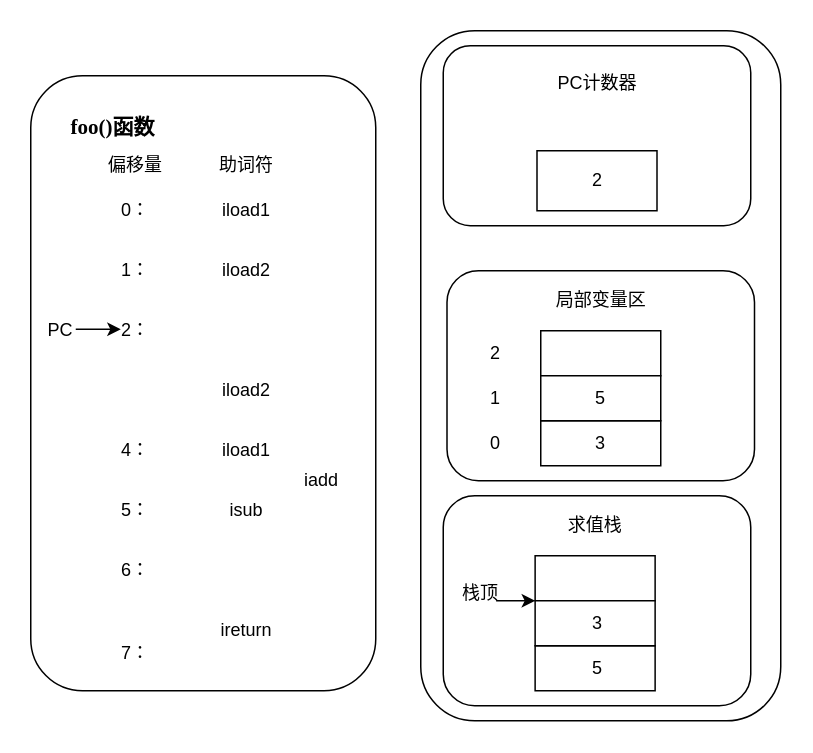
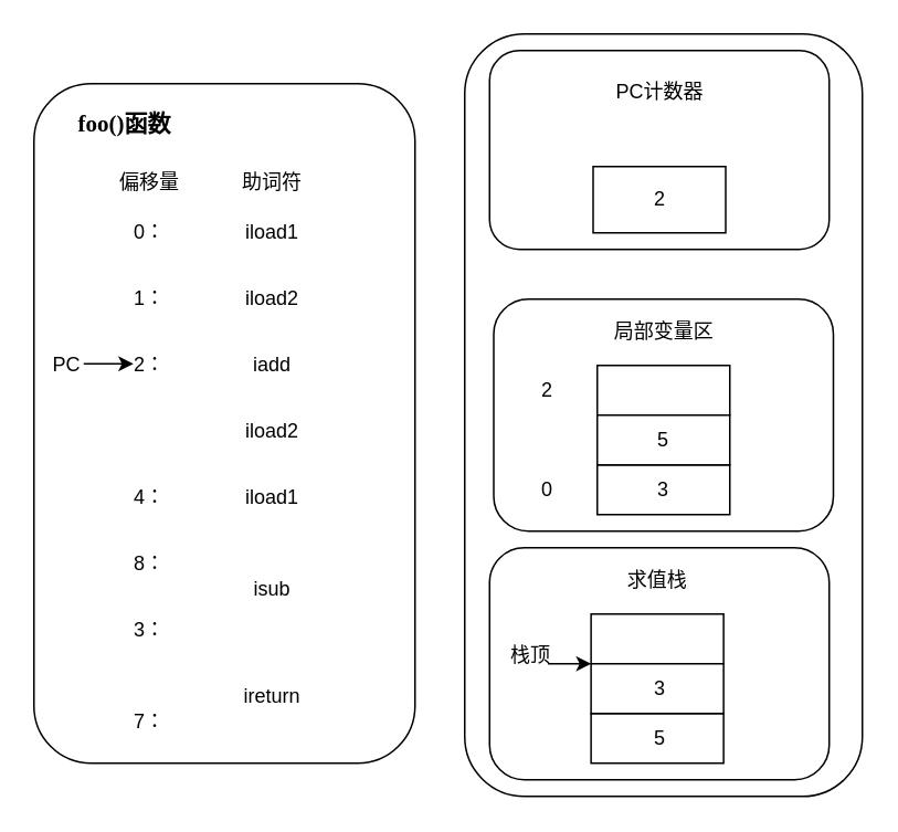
  <mxCell id="0" />
  <mxCell id="1" parent="0" />
  <mxCell id="2" value="" style="rounded=1;whiteSpace=wrap;html=1;direction=south;" parent="1" vertex="1"><mxGeometry x="280" y="20" width="240" height="460" as="geometry" /></mxCell>
  <mxCell id="3" value="" style="rounded=1;whiteSpace=wrap;html=1;" parent="1" vertex="1"><mxGeometry x="295" y="30" width="205" height="120" as="geometry" /></mxCell>
  <mxCell id="4" style="edgeStyle=orthogonalEdgeStyle;rounded=0;orthogonalLoop=1;jettySize=auto;html=1;exitX=1;exitY=0.5;exitDx=0;exitDy=0;" parent="1" source="2" target="2" edge="1"><mxGeometry relative="1" as="geometry" /></mxCell>
  <mxCell id="5" value="PC计数器&lt;br&gt;" style="text;html=1;strokeColor=none;fillColor=none;align=center;verticalAlign=middle;whiteSpace=wrap;rounded=0;" parent="1" vertex="1"><mxGeometry x="362.5" y="40" width="70" height="30" as="geometry" /></mxCell>
  <mxCell id="6" value="" style="rounded=0;whiteSpace=wrap;html=1;" parent="1" vertex="1"><mxGeometry x="357.5" y="100" width="80" height="40" as="geometry" /></mxCell>
  <mxCell id="7" value="" style="rounded=1;whiteSpace=wrap;html=1;" parent="1" vertex="1"><mxGeometry x="295" y="330" width="205" height="140" as="geometry" /></mxCell>
  <mxCell id="8" value="2" style="text;html=1;strokeColor=none;fillColor=none;align=center;verticalAlign=middle;whiteSpace=wrap;rounded=0;" parent="1" vertex="1"><mxGeometry x="367.5" y="110" width="60" height="20" as="geometry" /></mxCell>
  <mxCell id="9" value="" style="rounded=1;whiteSpace=wrap;html=1;" parent="1" vertex="1"><mxGeometry x="297.5" y="180" width="205" height="140" as="geometry" /></mxCell>
  <mxCell id="10" value="" style="rounded=0;whiteSpace=wrap;html=1;" parent="1" vertex="1"><mxGeometry x="360" y="280" width="80" height="30" as="geometry" /></mxCell>
  <mxCell id="11" value="" style="rounded=0;whiteSpace=wrap;html=1;" parent="1" vertex="1"><mxGeometry x="360" y="220" width="80" height="30" as="geometry" /></mxCell>
  <mxCell id="12" value="" style="rounded=0;whiteSpace=wrap;html=1;" parent="1" vertex="1"><mxGeometry x="360" y="250" width="80" height="30" as="geometry" /></mxCell>
  <mxCell id="13" value="局部变量区" style="text;html=1;strokeColor=none;fillColor=none;align=center;verticalAlign=middle;whiteSpace=wrap;rounded=0;" parent="1" vertex="1"><mxGeometry x="363.75" y="190" width="72.5" height="20" as="geometry" /></mxCell>
  <mxCell id="14" value="5" style="text;html=1;strokeColor=none;fillColor=none;align=center;verticalAlign=middle;whiteSpace=wrap;rounded=0;" parent="1" vertex="1"><mxGeometry x="380" y="255" width="40" height="20" as="geometry" /></mxCell>
  <mxCell id="15" value="" style="rounded=0;whiteSpace=wrap;html=1;" parent="1" vertex="1"><mxGeometry x="356.25" y="370" width="80" height="30" as="geometry" /></mxCell>
  <mxCell id="16" value="" style="rounded=0;whiteSpace=wrap;html=1;" parent="1" vertex="1"><mxGeometry x="356.25" y="430" width="80" height="30" as="geometry" /></mxCell>
  <mxCell id="17" value="" style="rounded=0;whiteSpace=wrap;html=1;" parent="1" vertex="1"><mxGeometry x="356.25" y="400" width="80" height="30" as="geometry" /></mxCell>
  <mxCell id="18" value="求值栈" style="text;html=1;strokeColor=none;fillColor=none;align=center;verticalAlign=middle;whiteSpace=wrap;rounded=0;" parent="1" vertex="1"><mxGeometry x="360" y="340" width="72.5" height="20" as="geometry" /></mxCell>
  <mxCell id="19" value="3" style="text;html=1;strokeColor=none;fillColor=none;align=center;verticalAlign=middle;whiteSpace=wrap;rounded=0;" parent="1" vertex="1"><mxGeometry x="380" y="285" width="40" height="20" as="geometry" /></mxCell>
  <mxCell id="20" value="5" style="text;html=1;strokeColor=none;fillColor=none;align=center;verticalAlign=middle;whiteSpace=wrap;rounded=0;" parent="1" vertex="1"><mxGeometry x="377.5" y="435" width="40" height="20" as="geometry" /></mxCell>
  <mxCell id="21" value="3" style="text;html=1;strokeColor=none;fillColor=none;align=center;verticalAlign=middle;whiteSpace=wrap;rounded=0;" parent="1" vertex="1"><mxGeometry x="377.5" y="405" width="40" height="20" as="geometry" /></mxCell>
- <mxCell id="22" value="1" style="text;html=1;strokeColor=none;fillColor=none;align=center;verticalAlign=middle;whiteSpace=wrap;rounded=0;" parent="1" vertex="1"><mxGeometry x="310" y="255" width="40" height="20" as="geometry" /></mxCell>
  <mxCell id="23" value="0" style="text;html=1;strokeColor=none;fillColor=none;align=center;verticalAlign=middle;whiteSpace=wrap;rounded=0;" parent="1" vertex="1"><mxGeometry x="310" y="285" width="40" height="20" as="geometry" /></mxCell>
  <mxCell id="24" value="2" style="text;html=1;strokeColor=none;fillColor=none;align=center;verticalAlign=middle;whiteSpace=wrap;rounded=0;" parent="1" vertex="1"><mxGeometry x="310" y="225" width="40" height="20" as="geometry" /></mxCell>
  <mxCell id="25" value="栈顶" style="text;html=1;strokeColor=none;fillColor=none;align=center;verticalAlign=middle;whiteSpace=wrap;rounded=0;" parent="1" vertex="1"><mxGeometry x="300" y="385" width="40" height="20" as="geometry" /></mxCell>
  <mxCell id="26" value="" style="endArrow=classic;html=1;" parent="1" edge="1"><mxGeometry width="50" height="50" relative="1" as="geometry"><mxPoint x="330.25" y="400" as="sourcePoint" /><mxPoint x="356.25" y="400" as="targetPoint" /></mxGeometry></mxCell>
  <mxCell id="27" value="" style="rounded=1;whiteSpace=wrap;html=1;direction=south;" parent="1" vertex="1"><mxGeometry x="20" y="50" width="230" height="410" as="geometry" /></mxCell>
- <mxCell id="28" value="&lt;b&gt;&lt;font face=&quot;Verdana&quot; style=&quot;font-size: 14px&quot;&gt;foo()函数&lt;/font&gt;&lt;/b&gt;" style="text;html=1;strokeColor=none;fillColor=none;align=center;verticalAlign=middle;whiteSpace=wrap;rounded=0;" parent="1" vertex="1"><mxGeometry x="30" y="70" width="90" height="30" as="geometry" /></mxCell>
+ <mxCell id="28" value="&lt;b&gt;&lt;font face=&quot;Verdana&quot; style=&quot;font-size: 14px&quot;&gt;foo()函数&lt;/font&gt;&lt;/b&gt;" style="text;html=1;strokeColor=none;fillColor=none;align=center;verticalAlign=middle;whiteSpace=wrap;rounded=0;" parent="1" vertex="1"><mxGeometry x="30" y="60" width="90" height="30" as="geometry" /></mxCell>
  <mxCell id="29" value="偏移量" style="text;html=1;strokeColor=none;fillColor=none;align=center;verticalAlign=middle;whiteSpace=wrap;rounded=0;" parent="1" vertex="1"><mxGeometry x="70" y="100" width="40" height="20" as="geometry" /></mxCell>
  <mxCell id="30" value="助词符" style="text;html=1;strokeColor=none;fillColor=none;align=center;verticalAlign=middle;whiteSpace=wrap;rounded=0;" parent="1" vertex="1"><mxGeometry x="144" y="100" width="40" height="20" as="geometry" /></mxCell>
  <mxCell id="31" value="0：" style="text;html=1;strokeColor=none;fillColor=none;align=center;verticalAlign=middle;whiteSpace=wrap;rounded=0;" parent="1" vertex="1"><mxGeometry x="70" y="130" width="40" height="20" as="geometry" /></mxCell>
  <mxCell id="32" value="iload1" style="text;html=1;strokeColor=none;fillColor=none;align=center;verticalAlign=middle;whiteSpace=wrap;rounded=0;" parent="1" vertex="1"><mxGeometry x="144" y="130" width="40" height="20" as="geometry" /></mxCell>
  <mxCell id="33" value="1：" style="text;html=1;strokeColor=none;fillColor=none;align=center;verticalAlign=middle;whiteSpace=wrap;rounded=0;" parent="1" vertex="1"><mxGeometry x="70" y="170" width="40" height="20" as="geometry" /></mxCell>
  <mxCell id="34" value="iload2" style="text;html=1;strokeColor=none;fillColor=none;align=center;verticalAlign=middle;whiteSpace=wrap;rounded=0;" parent="1" vertex="1"><mxGeometry x="144" y="170" width="40" height="20" as="geometry" /></mxCell>
  <mxCell id="35" value="2：" style="text;html=1;strokeColor=none;fillColor=none;align=center;verticalAlign=middle;whiteSpace=wrap;rounded=0;" parent="1" vertex="1"><mxGeometry x="70" y="210" width="40" height="20" as="geometry" /></mxCell>
- <mxCell id="36" value="iadd" style="text;html=1;strokeColor=none;fillColor=none;align=center;verticalAlign=middle;whiteSpace=wrap;rounded=0;" parent="1" vertex="1"><mxGeometry x="194" y="310" width="40" height="20" as="geometry" /></mxCell>
+ <mxCell id="36" value="iadd" style="text;html=1;strokeColor=none;fillColor=none;align=center;verticalAlign=middle;whiteSpace=wrap;rounded=0;" parent="1" vertex="1"><mxGeometry x="144" y="210" width="40" height="20" as="geometry" /></mxCell>
  <mxCell id="37" value="iload2" style="text;html=1;strokeColor=none;fillColor=none;align=center;verticalAlign=middle;whiteSpace=wrap;rounded=0;" parent="1" vertex="1"><mxGeometry x="144" y="250" width="40" height="20" as="geometry" /></mxCell>
  <mxCell id="38" value="4：" style="text;html=1;strokeColor=none;fillColor=none;align=center;verticalAlign=middle;whiteSpace=wrap;rounded=0;" parent="1" vertex="1"><mxGeometry x="70" y="290" width="40" height="20" as="geometry" /></mxCell>
  <mxCell id="39" value="iload1" style="text;html=1;strokeColor=none;fillColor=none;align=center;verticalAlign=middle;whiteSpace=wrap;rounded=0;" parent="1" vertex="1"><mxGeometry x="144" y="290" width="40" height="20" as="geometry" /></mxCell>
- <mxCell id="40" value="5：" style="text;html=1;strokeColor=none;fillColor=none;align=center;verticalAlign=middle;whiteSpace=wrap;rounded=0;" parent="1" vertex="1"><mxGeometry x="70" y="330" width="40" height="20" as="geometry" /></mxCell>
- <mxCell id="41" value="isub" style="text;html=1;strokeColor=none;fillColor=none;align=center;verticalAlign=middle;whiteSpace=wrap;rounded=0;" parent="1" vertex="1"><mxGeometry x="144" y="330" width="40" height="20" as="geometry" /></mxCell>
- <mxCell id="42" value="6：" style="text;html=1;strokeColor=none;fillColor=none;align=center;verticalAlign=middle;whiteSpace=wrap;rounded=0;" parent="1" vertex="1"><mxGeometry x="70" y="370" width="40" height="20" as="geometry" /></mxCell>
+ <mxCell id="40" value="8：" style="text;html=1;strokeColor=none;fillColor=none;align=center;verticalAlign=middle;whiteSpace=wrap;rounded=0;" parent="1" vertex="1"><mxGeometry x="70" y="330" width="40" height="20" as="geometry" /></mxCell>
+ <mxCell id="41" value="isub" style="text;html=1;strokeColor=none;fillColor=none;align=center;verticalAlign=middle;whiteSpace=wrap;rounded=0;" parent="1" vertex="1"><mxGeometry x="144" y="345" width="40" height="20" as="geometry" /></mxCell>
+ <mxCell id="42" value="3：" style="text;html=1;strokeColor=none;fillColor=none;align=center;verticalAlign=middle;whiteSpace=wrap;rounded=0;" parent="1" vertex="1"><mxGeometry x="70" y="370" width="40" height="20" as="geometry" /></mxCell>
  <mxCell id="43" value="7：" style="text;html=1;strokeColor=none;fillColor=none;align=center;verticalAlign=middle;whiteSpace=wrap;rounded=0;" parent="1" vertex="1"><mxGeometry x="70" y="425" width="40" height="20" as="geometry" /></mxCell>
  <mxCell id="44" value="ireturn" style="text;html=1;strokeColor=none;fillColor=none;align=center;verticalAlign=middle;whiteSpace=wrap;rounded=0;" parent="1" vertex="1"><mxGeometry x="144" y="410" width="40" height="20" as="geometry" /></mxCell>
  <mxCell id="45" value="PC" style="text;html=1;strokeColor=none;fillColor=none;align=center;verticalAlign=middle;whiteSpace=wrap;rounded=0;" parent="1" vertex="1"><mxGeometry x="20" y="210" width="40" height="20" as="geometry" /></mxCell>
  <mxCell id="46" value="" style="endArrow=classic;html=1;" parent="1" edge="1"><mxGeometry width="50" height="50" relative="1" as="geometry"><mxPoint x="50" y="219" as="sourcePoint" /><mxPoint x="80" y="219" as="targetPoint" /></mxGeometry></mxCell>
